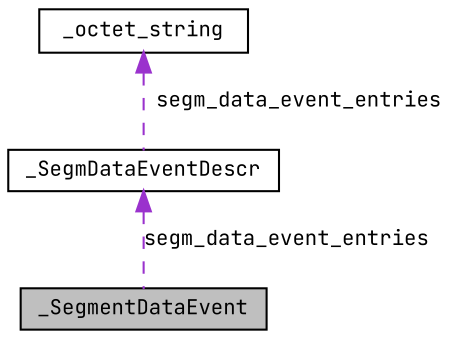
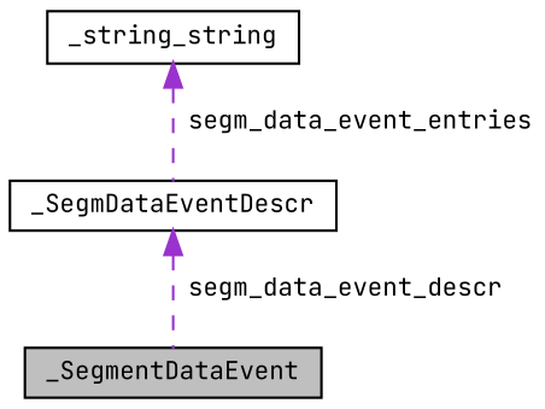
  digraph {
    fontname="JetBrains Mono"
    node [color=black fillcolor=white fontname="JetBrains Mono" fontsize=10 shape=record style=filled]
    edge [color=darkorchid3 dir=back fontname="JetBrains Mono" fontsize=10 labelfontname=Helvetica labelfontsize=10 style=dashed]
    n1 [fillcolor=grey75 fontcolor=black height=0.2 label=_SegmentDataEvent width=0.4]
-   n2 [height=0.2 label=_octet_string width=0.4]
+   n2 [height=0.2 label=_string_string width=0.4]
    n3 [height=0.2 label=_SegmDataEventDescr width=0.4]
    n2 -> n3 [label=" segm_data_event_entries"]
-   n3 -> n1 [label=" segm_data_event_entries"]
+   n3 -> n1 [label=" segm_data_event_descr"]
  }
